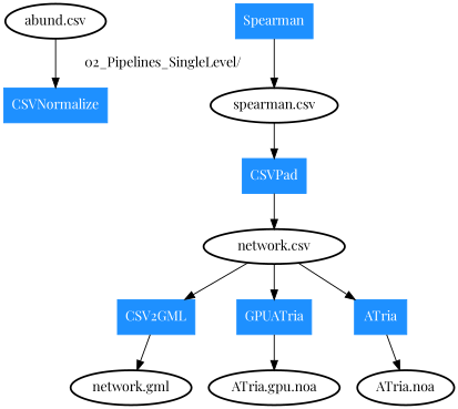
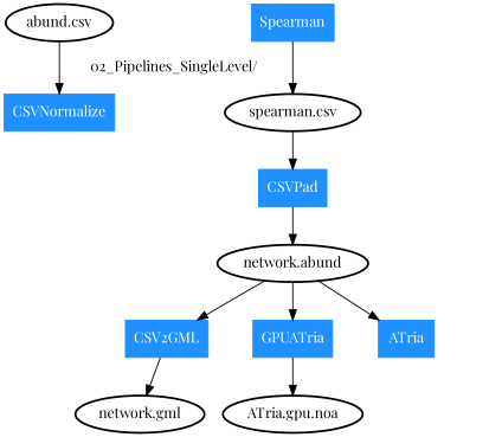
  digraph {
    fontname="Playfair Display"
    node [fontname="Playfair Display" style=bold]
    edge [fontname="Playfair Display"]
    n1 [label="abund.csv"]
    n2 [color=dodgerblue1 fontcolor=white label=CSVNormalize shape=box style=filled]
    n3 [color=dodgerblue1 fontcolor=white label=Spearman shape=box style=filled]
    n4 [label="spearman.csv"]
    n5 [color=dodgerblue1 fontcolor=white label=CSVPad shape=box style=filled]
-   n6 [label="network.csv"]
+   n6 [label="network.abund"]
    n7 [color=dodgerblue1 fontcolor=white label=CSV2GML shape=box style=filled]
    n8 [color=dodgerblue1 fontcolor=white label=GPUATria shape=box style=filled]
    n9 [color=dodgerblue1 fontcolor=white label=ATria shape=box style=filled]
    n10 [label="network.gml"]
    n11 [label="ATria.gpu.noa"]
-   n12 [label="ATria.noa"]
    n1 -> n2 [label="	02_Pipelines_SingleLevel/	"]
    n3 -> n4
    n4 -> n5
    n5 -> n6
    n6 -> n7
    n6 -> n8
    n6 -> n9
    n7 -> n10
    n8 -> n11
-   n9 -> n12
  }
